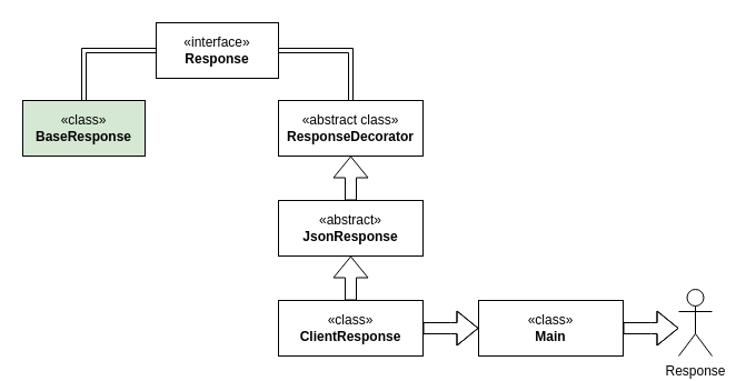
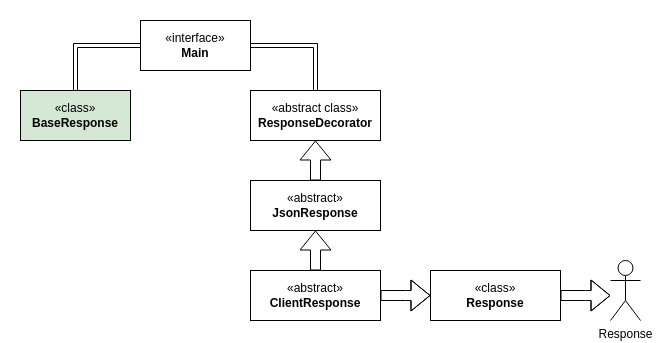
  <mxCell id="0" />
  <mxCell id="1" parent="0" />
  <mxCell id="2" style="edgeStyle=orthogonalEdgeStyle;shape=link;rounded=0;orthogonalLoop=1;jettySize=auto;html=1;entryX=0.5;entryY=0;entryDx=0;entryDy=0;" edge="1" parent="1" source="4" target="5"><mxGeometry relative="1" as="geometry" /></mxCell>
  <mxCell id="3" style="edgeStyle=orthogonalEdgeStyle;shape=link;rounded=0;orthogonalLoop=1;jettySize=auto;html=1;entryX=0.5;entryY=0;entryDx=0;entryDy=0;" edge="1" parent="1" source="4" target="8"><mxGeometry relative="1" as="geometry"><Array as="points"><mxPoint x="315" y="45" /></Array></mxGeometry></mxCell>
- <mxCell id="4" value="«interface»&lt;br&gt;&lt;b&gt;Response&lt;/b&gt;" style="html=1;whiteSpace=wrap;" vertex="1" parent="1"><mxGeometry x="140" y="20" width="110" height="50" as="geometry" /></mxCell>
+ <mxCell id="4" value="«interface»&lt;br&gt;&lt;b&gt;Main&lt;/b&gt;" style="html=1;whiteSpace=wrap;" vertex="1" parent="1"><mxGeometry x="140" y="20" width="110" height="50" as="geometry" /></mxCell>
  <mxCell id="5" value="«class»&lt;br&gt;&lt;b&gt;BaseResponse&lt;/b&gt;" style="html=1;whiteSpace=wrap;fillColor=#d5e8d4;" vertex="1" parent="1"><mxGeometry x="20" y="90" width="110" height="50" as="geometry" /></mxCell>
  <mxCell id="6" style="edgeStyle=orthogonalEdgeStyle;shape=flexArrow;rounded=0;orthogonalLoop=1;jettySize=auto;html=1;entryX=0.5;entryY=1;entryDx=0;entryDy=0;" edge="1" parent="1" source="7" target="8"><mxGeometry relative="1" as="geometry" /></mxCell>
  <mxCell id="7" value="«abstract»&lt;br&gt;&lt;b&gt;JsonResponse&lt;/b&gt;" style="html=1;whiteSpace=wrap;" vertex="1" parent="1"><mxGeometry x="250" y="180" width="130" height="50" as="geometry" /></mxCell>
  <mxCell id="8" value="«abstract class»&lt;br&gt;&lt;b&gt;ResponseDecorator&lt;/b&gt;" style="html=1;whiteSpace=wrap;" vertex="1" parent="1"><mxGeometry x="250" y="90" width="130" height="50" as="geometry" /></mxCell>
  <mxCell id="9" style="edgeStyle=orthogonalEdgeStyle;shape=flexArrow;rounded=0;orthogonalLoop=1;jettySize=auto;html=1;entryX=0.5;entryY=1;entryDx=0;entryDy=0;" edge="1" parent="1" source="11" target="7"><mxGeometry relative="1" as="geometry" /></mxCell>
  <mxCell id="10" style="edgeStyle=orthogonalEdgeStyle;shape=flexArrow;rounded=0;orthogonalLoop=1;jettySize=auto;html=1;" edge="1" parent="1" source="11"><mxGeometry relative="1" as="geometry"><mxPoint x="430" y="295" as="targetPoint" /></mxGeometry></mxCell>
- <mxCell id="11" value="«class»&lt;br&gt;&lt;b&gt;ClientResponse&lt;/b&gt;" style="html=1;whiteSpace=wrap;" vertex="1" parent="1"><mxGeometry x="250" y="270" width="130" height="50" as="geometry" /></mxCell>
+ <mxCell id="11" value="«abstract»&lt;br&gt;&lt;b&gt;ClientResponse&lt;/b&gt;" style="html=1;whiteSpace=wrap;" vertex="1" parent="1"><mxGeometry x="250" y="270" width="130" height="50" as="geometry" /></mxCell>
  <mxCell id="12" style="edgeStyle=orthogonalEdgeStyle;shape=flexArrow;rounded=0;orthogonalLoop=1;jettySize=auto;html=1;" edge="1" parent="1" source="13"><mxGeometry relative="1" as="geometry"><mxPoint x="610" y="295" as="targetPoint" /></mxGeometry></mxCell>
- <mxCell id="13" value="«class»&lt;br&gt;&lt;b&gt;Main&lt;/b&gt;" style="html=1;whiteSpace=wrap;" vertex="1" parent="1"><mxGeometry x="430" y="270" width="130" height="50" as="geometry" /></mxCell>
+ <mxCell id="13" value="«class»&lt;br&gt;&lt;b&gt;Response&lt;/b&gt;" style="html=1;whiteSpace=wrap;" vertex="1" parent="1"><mxGeometry x="430" y="270" width="130" height="50" as="geometry" /></mxCell>
  <mxCell id="14" value="Response" style="shape=umlActor;verticalLabelPosition=bottom;verticalAlign=top;html=1;" vertex="1" parent="1"><mxGeometry x="610" y="260" width="30" height="60" as="geometry" /></mxCell>
